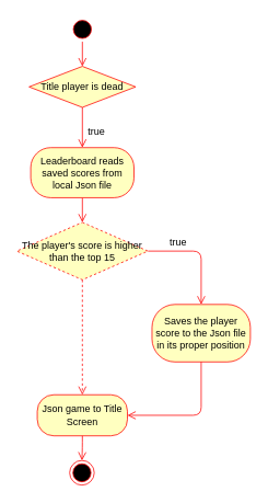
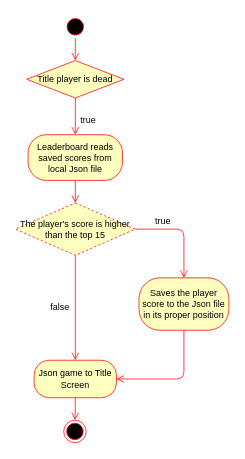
  <mxCell id="0" />
  <mxCell id="1" parent="0" />
  <mxCell id="2" value="" style="ellipse;html=1;shape=startState;fillColor=#000000;strokeColor=#ff0000;" vertex="1" parent="1"><mxGeometry x="85" y="20" width="30" height="30" as="geometry" /></mxCell>
  <mxCell id="3" value="" style="edgeStyle=orthogonalEdgeStyle;html=1;verticalAlign=bottom;endArrow=open;endSize=8;strokeColor=#ff0000;" edge="1" parent="1" source="2" target="4"><mxGeometry relative="1" as="geometry"><mxPoint x="100" y="80" as="targetPoint" /></mxGeometry></mxCell>
  <mxCell id="4" value="Title player is dead" style="rhombus;whiteSpace=wrap;html=1;fillColor=#ffffc0;strokeColor=#ff0000;" vertex="1" parent="1"><mxGeometry x="35" y="80" width="130" height="50" as="geometry" /></mxCell>
  <mxCell id="5" value="" style="edgeStyle=orthogonalEdgeStyle;html=1;align=left;verticalAlign=bottom;endArrow=open;endSize=8;strokeColor=#ff0000;" edge="1" parent="1" source="4" target="17"><mxGeometry x="0.2" y="5" relative="1" as="geometry"><mxPoint x="100" y="165" as="targetPoint" /><mxPoint as="offset" /></mxGeometry></mxCell>
  <mxCell id="6" value="" style="edgeStyle=orthogonalEdgeStyle;html=1;align=left;verticalAlign=top;endArrow=open;endSize=8;strokeColor=#ff0000;" edge="1" parent="1" source="17" target="8"><mxGeometry x="0.541" y="-30" relative="1" as="geometry"><mxPoint x="100" y="280" as="targetPoint" /><mxPoint x="100" y="235" as="sourcePoint" /><Array as="points" /><mxPoint as="offset" /></mxGeometry></mxCell>
  <mxCell id="7" value="true" style="text;html=1;resizable=0;points=[];autosize=1;align=left;verticalAlign=top;spacingTop=-4;" vertex="1" parent="1"><mxGeometry x="105" y="149.5" width="40" height="20" as="geometry" /></mxCell>
  <mxCell id="8" value="The player's score is higher than the top 15" style="rhombus;whiteSpace=wrap;html=1;fillColor=#ffffc0;strokeColor=#ff0000;dashed=1;" vertex="1" parent="1"><mxGeometry x="20" y="270" width="160" height="70" as="geometry" /></mxCell>
  <mxCell id="9" value="" style="edgeStyle=orthogonalEdgeStyle;html=1;align=left;verticalAlign=bottom;endArrow=open;endSize=8;strokeColor=#ff0000;" edge="1" parent="1" source="8" target="12"><mxGeometry x="-1" relative="1" as="geometry"><mxPoint x="275" y="325" as="targetPoint" /></mxGeometry></mxCell>
- <mxCell id="10" value="" style="edgeStyle=orthogonalEdgeStyle;html=1;align=left;verticalAlign=top;endArrow=open;endSize=8;strokeColor=#ff0000;dashed=1;" edge="1" parent="1" source="8" target="11"><mxGeometry x="-1" relative="1" as="geometry"><mxPoint x="-85" y="325" as="targetPoint" /></mxGeometry></mxCell>
+ <mxCell id="10" value="" style="edgeStyle=orthogonalEdgeStyle;html=1;align=left;verticalAlign=top;endArrow=open;endSize=8;strokeColor=#ff0000;" edge="1" parent="1" source="8" target="11"><mxGeometry x="-1" relative="1" as="geometry"><mxPoint x="-85" y="325" as="targetPoint" /></mxGeometry></mxCell>
  <mxCell id="11" value="Json game to Title Screen" style="rounded=1;whiteSpace=wrap;html=1;arcSize=40;fontColor=#000000;fillColor=#ffffc0;strokeColor=#ff0000;" vertex="1" parent="1"><mxGeometry x="45" y="480" width="110" height="50" as="geometry" /></mxCell>
  <mxCell id="12" value="Saves the player score to the Json file in its proper position" style="rounded=1;whiteSpace=wrap;html=1;arcSize=40;fontColor=#000000;fillColor=#ffffc0;strokeColor=#ff0000;" vertex="1" parent="1"><mxGeometry x="185" y="370" width="120" height="70" as="geometry" /></mxCell>
+ <mxCell id="13" value="false" style="text;html=1;resizable=0;points=[];autosize=1;align=left;verticalAlign=top;spacingTop=-4;" vertex="1" parent="1"><mxGeometry x="65" y="400" width="40" height="20" as="geometry" /></mxCell>
  <mxCell id="14" value="true" style="text;html=1;resizable=0;points=[];autosize=1;align=left;verticalAlign=top;spacingTop=-4;" vertex="1" parent="1"><mxGeometry x="205" y="285" width="40" height="20" as="geometry" /></mxCell>
  <mxCell id="15" value="" style="ellipse;html=1;shape=endState;fillColor=#000000;strokeColor=#ff0000;" vertex="1" parent="1"><mxGeometry x="84.5" y="560" width="30" height="30" as="geometry" /></mxCell>
  <mxCell id="16" value="" style="edgeStyle=orthogonalEdgeStyle;html=1;verticalAlign=bottom;endArrow=open;endSize=8;strokeColor=#ff0000;" edge="1" parent="1" source="11" target="15"><mxGeometry relative="1" as="geometry"><mxPoint x="98" y="890" as="targetPoint" /><mxPoint x="-65" y="480" as="sourcePoint" /></mxGeometry></mxCell>
  <mxCell id="17" value="Leaderboard reads saved scores from local Json file" style="rounded=1;whiteSpace=wrap;html=1;arcSize=40;fontColor=#000000;fillColor=#ffffc0;strokeColor=#ff0000;" vertex="1" parent="1"><mxGeometry x="37" y="179" width="126" height="61" as="geometry" /></mxCell>
  <mxCell id="18" value="" style="edgeStyle=orthogonalEdgeStyle;html=1;align=left;verticalAlign=bottom;endArrow=open;endSize=8;strokeColor=#ff0000;" edge="1" parent="1" source="12" target="11"><mxGeometry x="-1" relative="1" as="geometry"><mxPoint x="259" y="370" as="targetPoint" /><mxPoint x="189.5" y="305" as="sourcePoint" /><Array as="points"><mxPoint x="245" y="505" /></Array></mxGeometry></mxCell>
